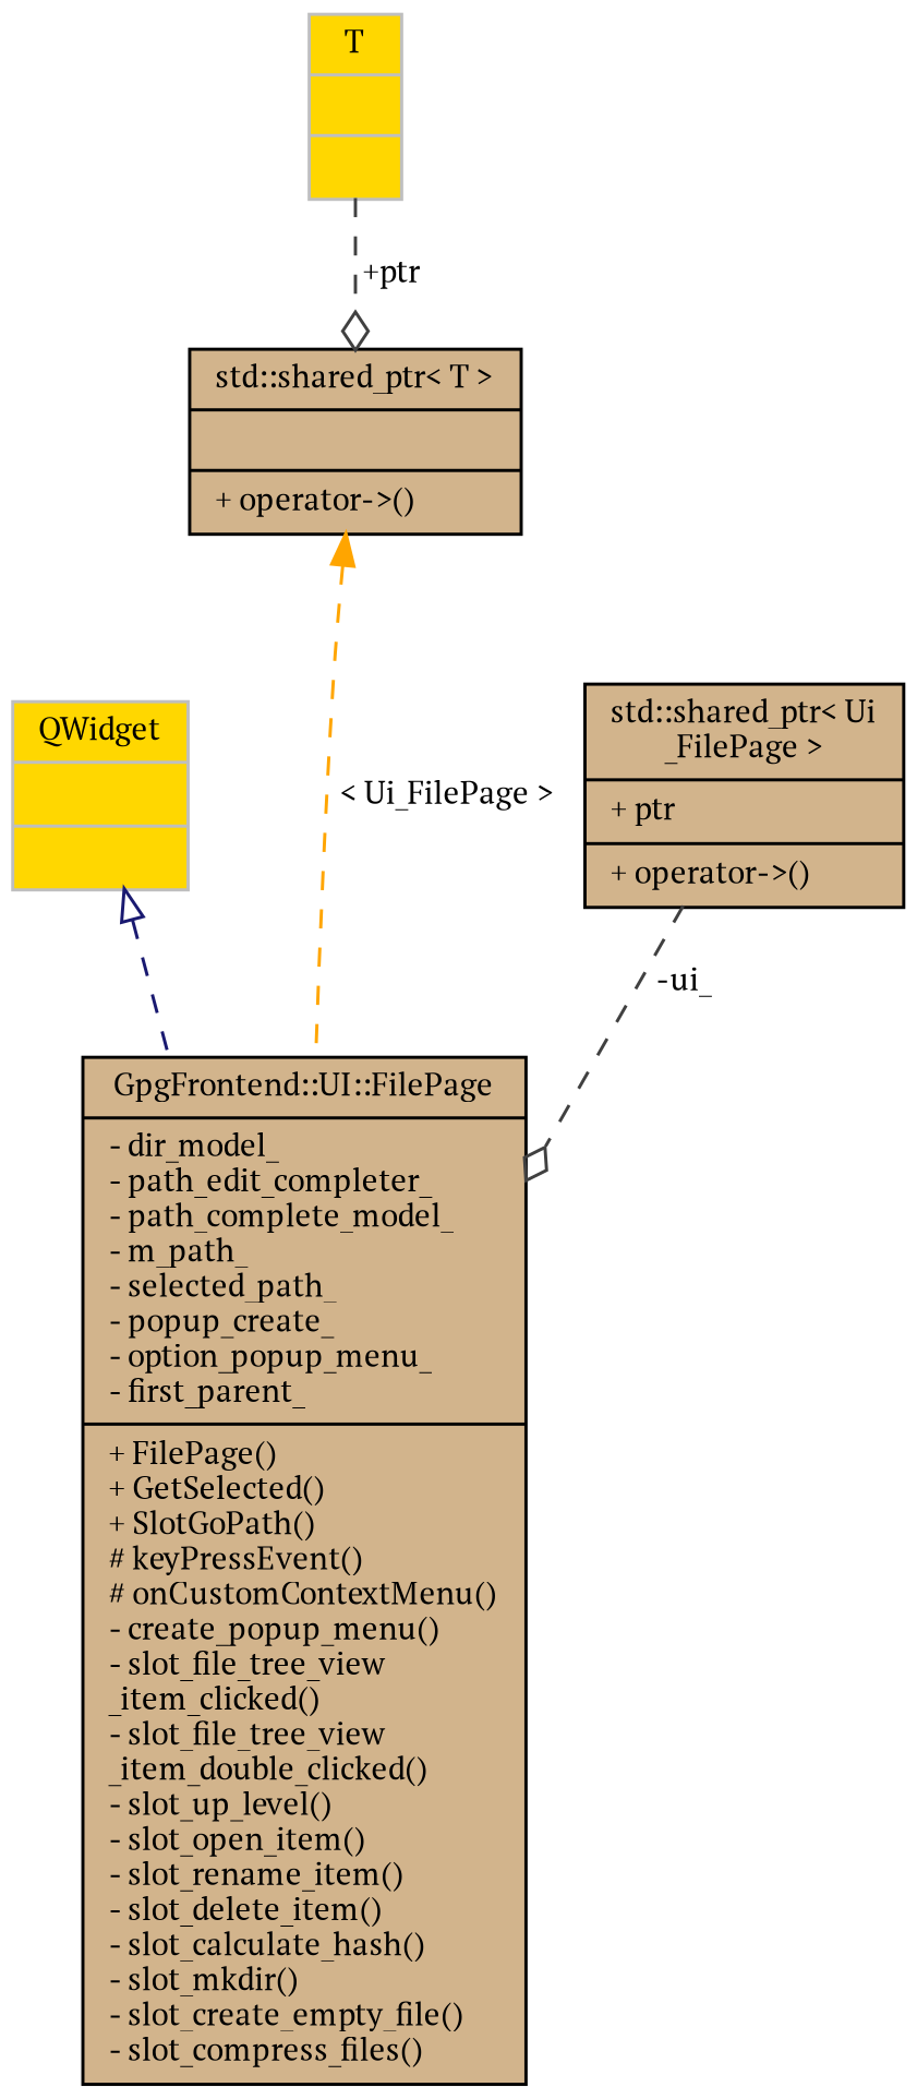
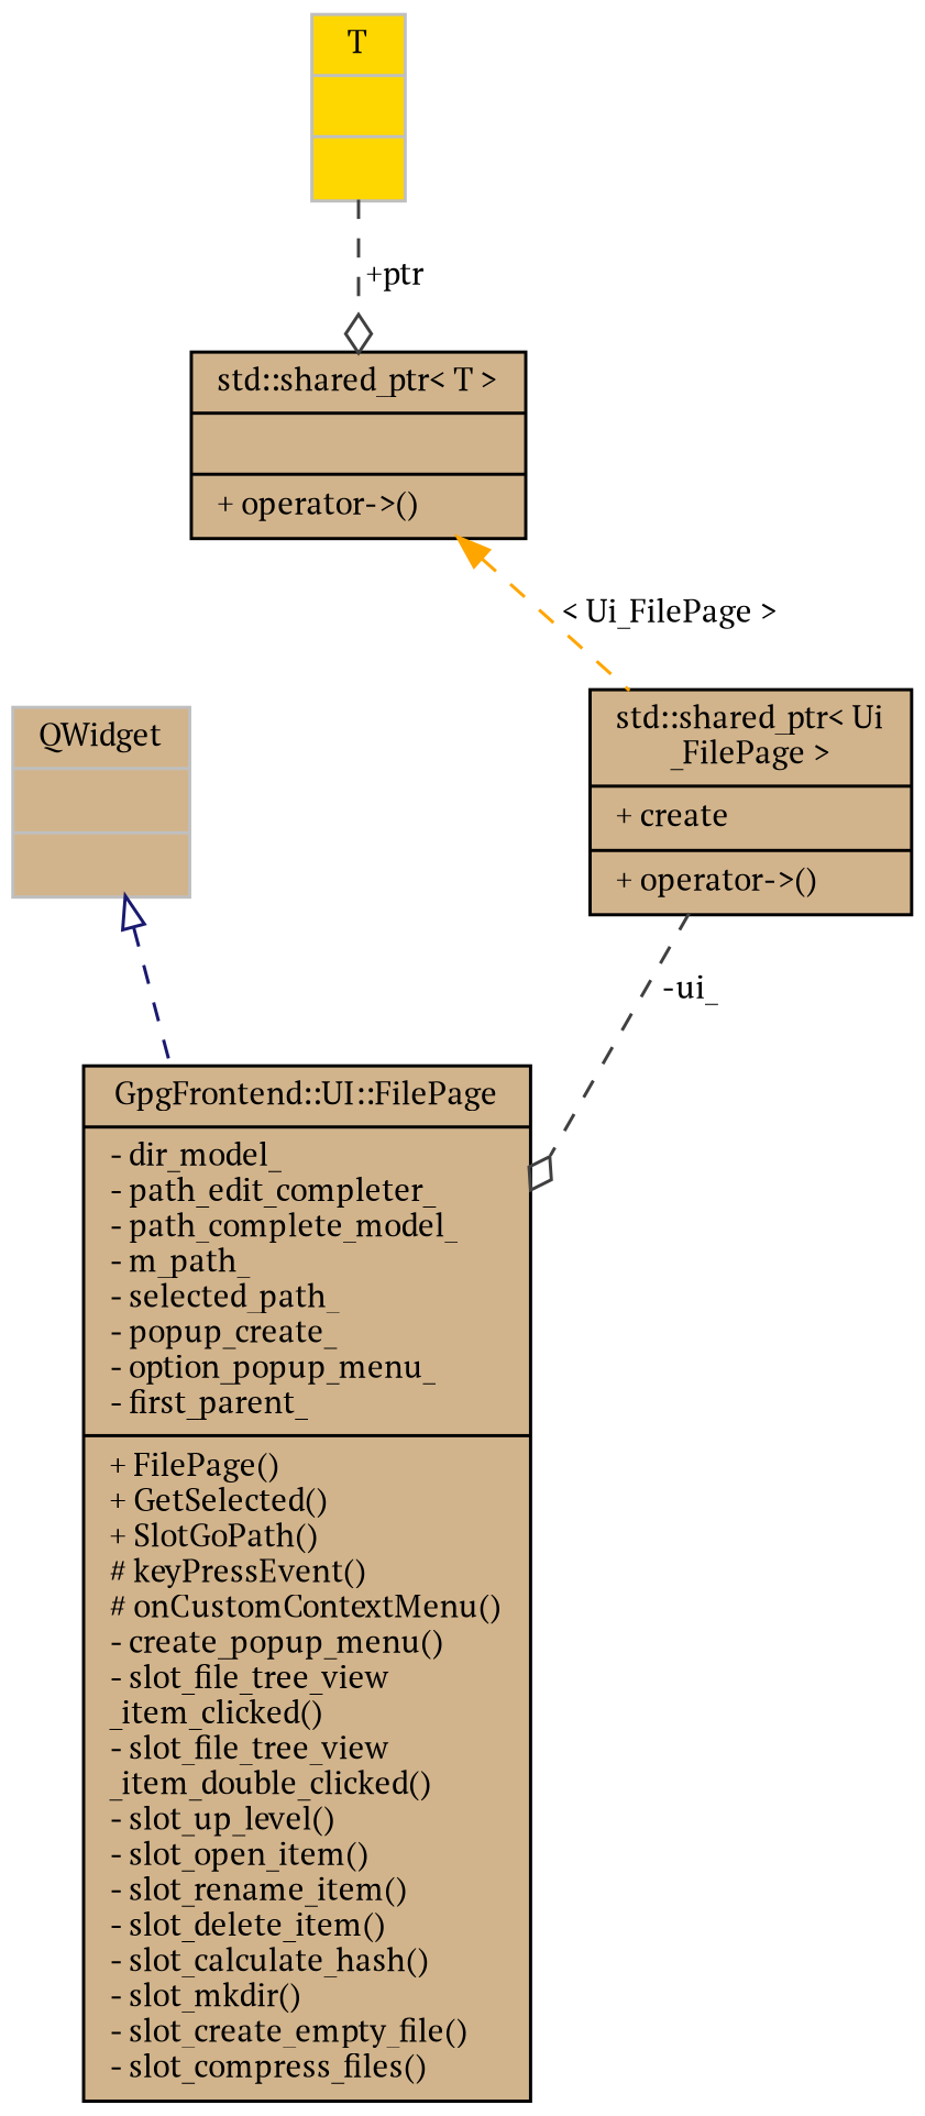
  digraph {
    fontname="PT Serif"
    node [color=black fillcolor=tan fontname="PT Serif" fontsize=10 shape=record style=filled]
    edge [color=grey25 fontname="PT Serif" fontsize=10 labelfontname=Helvetica labelfontsize=10 style=dashed]
    n1 [fontcolor=black height=0.2 label="{GpgFrontend::UI::FilePage\n|- dir_model_\l- path_edit_completer_\l- path_complete_model_\l- m_path_\l- selected_path_\l- popup_create_\l- option_popup_menu_\l- first_parent_\l|+ FilePage()\l+ GetSelected()\l+ SlotGoPath()\l# keyPressEvent()\l# onCustomContextMenu()\l- create_popup_menu()\l- slot_file_tree_view\l_item_clicked()\l- slot_file_tree_view\l_item_double_clicked()\l- slot_up_level()\l- slot_open_item()\l- slot_rename_item()\l- slot_delete_item()\l- slot_calculate_hash()\l- slot_mkdir()\l- slot_create_empty_file()\l- slot_compress_files()\l}" width=0.4]
-   n2 [color=grey75 fillcolor=gold height=0.2 label="{QWidget\n||}" width=0.4]
-   n3 [height=0.2 label="{std::shared_ptr\< Ui\l_FilePage \>\n|+ ptr\l|+ operator-\>()\l}" width=0.4]
+   n2 [color=grey75 height=0.2 label="{QWidget\n||}" width=0.4]
+   n3 [height=0.2 label="{std::shared_ptr\< Ui\l_FilePage \>\n|+ create\l|+ operator-\>()\l}" width=0.4]
    n4 [height=0.2 label="{std::shared_ptr\< T \>\n||+ operator-\>()\l}" width=0.4]
    n5 [color=grey75 fillcolor=gold height=0.2 label="{T\n||}" width=0.4]
    n2 -> n1 [arrowtail=onormal color=midnightblue dir=back]
    n3 -> n1 [arrowhead=odiamond label=" -ui_"]
-   n4 -> n1 [color=orange dir=back label=" \< Ui_FilePage \>"]
+   n4 -> n3 [color=orange dir=back label=" \< Ui_FilePage \>"]
    n5 -> n4 [arrowhead=odiamond label=" +ptr"]
  }
